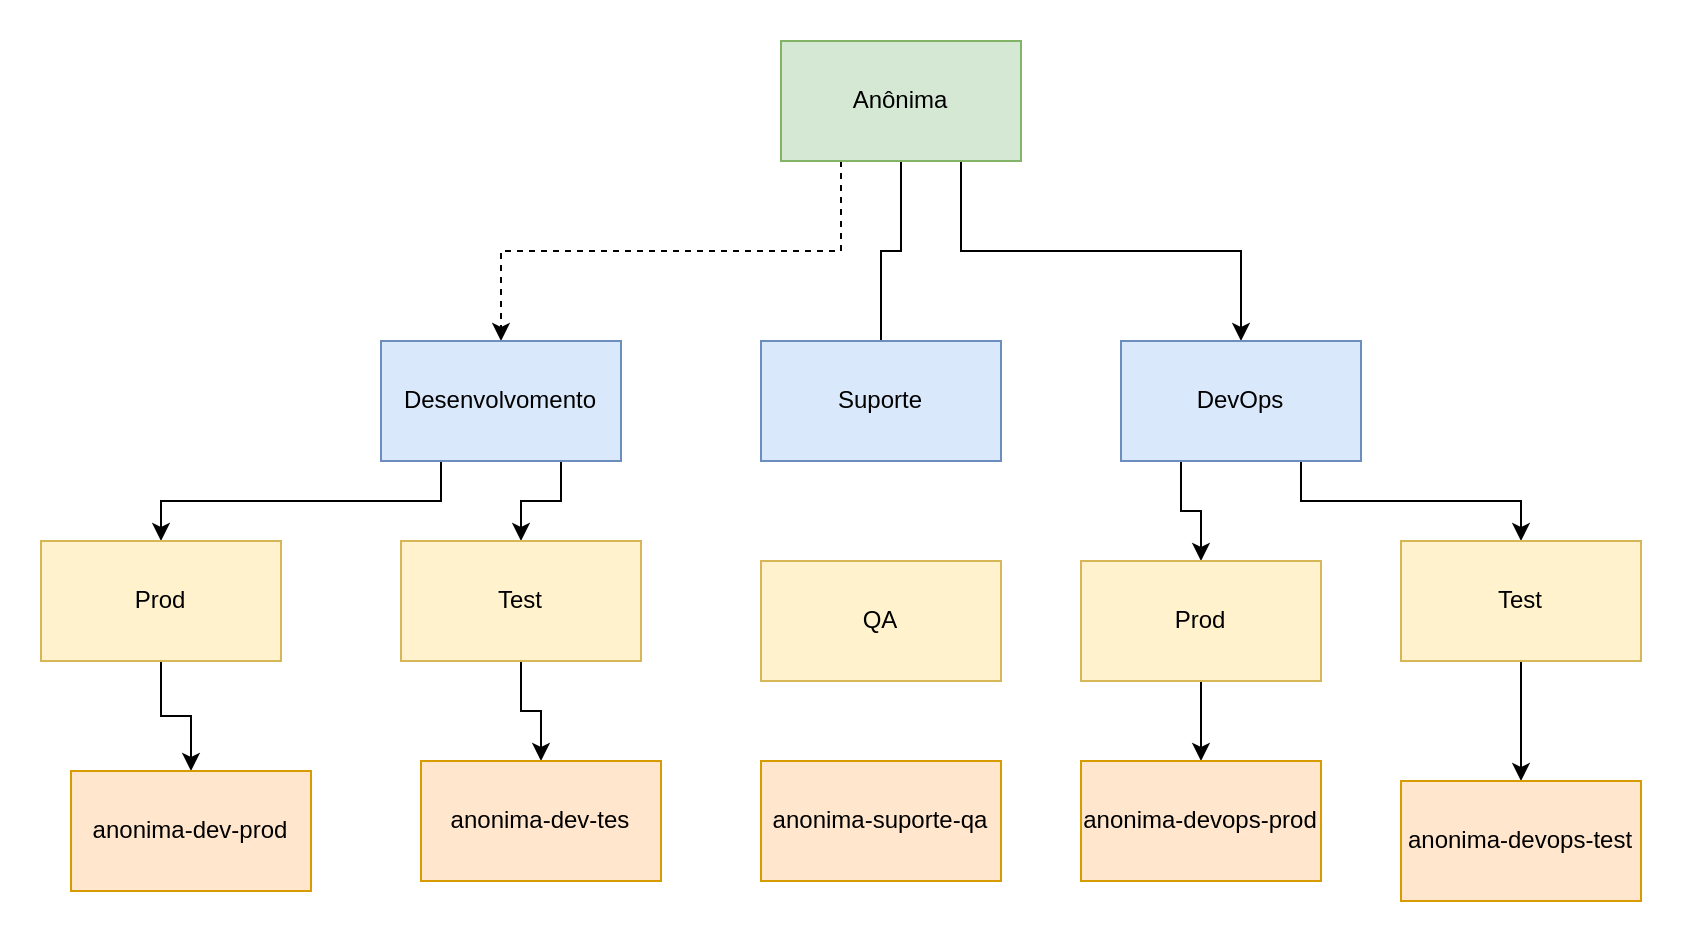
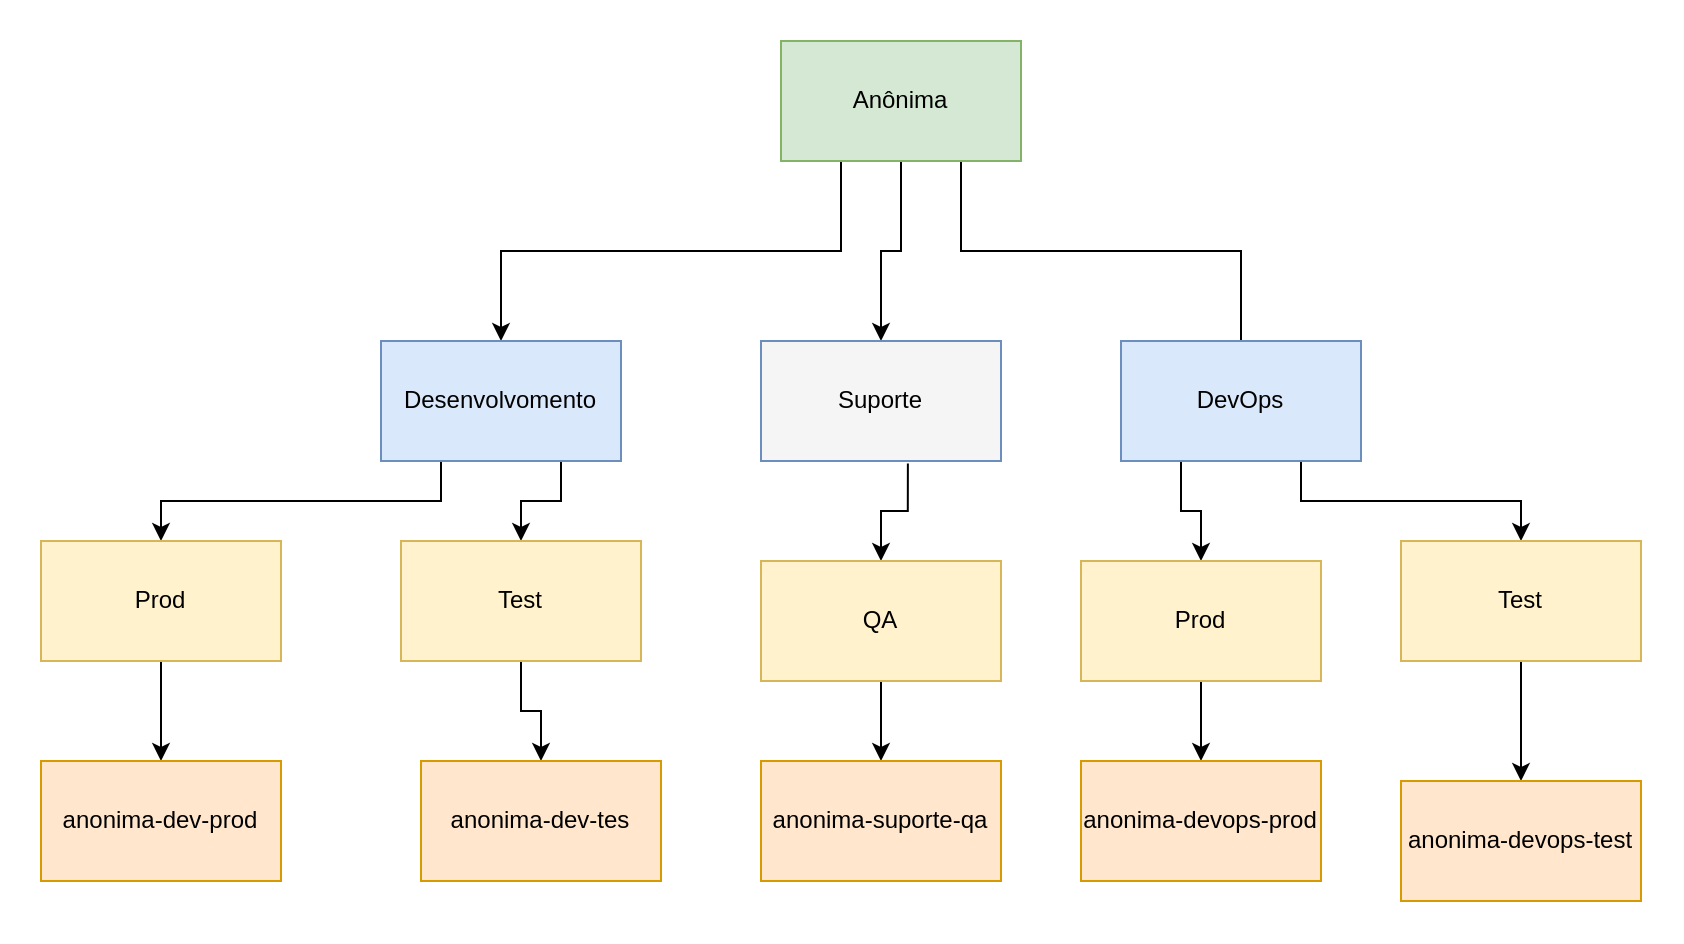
  <mxCell id="0" />
  <mxCell id="1" parent="0" />
- <mxCell id="2" style="edgeStyle=orthogonalEdgeStyle;rounded=0;orthogonalLoop=1;jettySize=auto;html=1;exitX=0.75;exitY=1;exitDx=0;exitDy=0;entryX=0.5;entryY=0;entryDx=0;entryDy=0;" edge="1" parent="1" source="5" target="13"><mxGeometry relative="1" as="geometry" /></mxCell>
- <mxCell id="3" style="edgeStyle=orthogonalEdgeStyle;rounded=0;orthogonalLoop=1;jettySize=auto;html=1;exitX=0.5;exitY=1;exitDx=0;exitDy=0;entryX=0.5;entryY=0;entryDx=0;entryDy=0;endArrow=none;" edge="1" parent="1" source="5" target="10"><mxGeometry relative="1" as="geometry" /></mxCell>
- <mxCell id="4" style="edgeStyle=orthogonalEdgeStyle;rounded=0;orthogonalLoop=1;jettySize=auto;html=1;exitX=0.25;exitY=1;exitDx=0;exitDy=0;entryX=0.5;entryY=0;entryDx=0;entryDy=0;dashed=1;" edge="1" parent="1" source="5" target="8"><mxGeometry relative="1" as="geometry" /></mxCell>
+ <mxCell id="2" style="edgeStyle=orthogonalEdgeStyle;rounded=0;orthogonalLoop=1;jettySize=auto;html=1;exitX=0.75;exitY=1;exitDx=0;exitDy=0;entryX=0.5;entryY=0;entryDx=0;entryDy=0;endArrow=none;" edge="1" parent="1" source="5" target="13"><mxGeometry relative="1" as="geometry" /></mxCell>
+ <mxCell id="3" style="edgeStyle=orthogonalEdgeStyle;rounded=0;orthogonalLoop=1;jettySize=auto;html=1;exitX=0.5;exitY=1;exitDx=0;exitDy=0;entryX=0.5;entryY=0;entryDx=0;entryDy=0;" edge="1" parent="1" source="5" target="10"><mxGeometry relative="1" as="geometry" /></mxCell>
+ <mxCell id="4" style="edgeStyle=orthogonalEdgeStyle;rounded=0;orthogonalLoop=1;jettySize=auto;html=1;exitX=0.25;exitY=1;exitDx=0;exitDy=0;entryX=0.5;entryY=0;entryDx=0;entryDy=0;" edge="1" parent="1" source="5" target="8"><mxGeometry relative="1" as="geometry" /></mxCell>
  <mxCell id="5" value="Anônima" style="rounded=0;whiteSpace=wrap;html=1;fillColor=#d5e8d4;strokeColor=#82b366;" vertex="1" parent="1"><mxGeometry x="390" y="20" width="120" height="60" as="geometry" /></mxCell>
  <mxCell id="6" style="edgeStyle=orthogonalEdgeStyle;rounded=0;orthogonalLoop=1;jettySize=auto;html=1;exitX=0.25;exitY=1;exitDx=0;exitDy=0;" edge="1" parent="1" source="8" target="17"><mxGeometry relative="1" as="geometry" /></mxCell>
  <mxCell id="7" style="edgeStyle=orthogonalEdgeStyle;rounded=0;orthogonalLoop=1;jettySize=auto;html=1;exitX=0.75;exitY=1;exitDx=0;exitDy=0;" edge="1" parent="1" source="8" target="19"><mxGeometry relative="1" as="geometry" /></mxCell>
  <mxCell id="8" value="Desenvolvomento" style="rounded=0;whiteSpace=wrap;html=1;fillColor=#dae8fc;strokeColor=#6c8ebf;" vertex="1" parent="1"><mxGeometry x="190" y="170" width="120" height="60" as="geometry" /></mxCell>
- <mxCell id="10" value="Suporte" style="rounded=0;whiteSpace=wrap;html=1;fillColor=#dae8fc;strokeColor=#6c8ebf;" vertex="1" parent="1"><mxGeometry x="380" y="170" width="120" height="60" as="geometry" /></mxCell>
+ <mxCell id="9" style="edgeStyle=orthogonalEdgeStyle;rounded=0;orthogonalLoop=1;jettySize=auto;html=1;exitX=0.612;exitY=1.02;exitDx=0;exitDy=0;exitPerimeter=0;" edge="1" parent="1" source="10" target="15"><mxGeometry relative="1" as="geometry" /></mxCell>
+ <mxCell id="10" value="Suporte" style="rounded=0;whiteSpace=wrap;html=1;fillColor=#f5f5f5;strokeColor=#6c8ebf;" vertex="1" parent="1"><mxGeometry x="380" y="170" width="120" height="60" as="geometry" /></mxCell>
  <mxCell id="11" style="edgeStyle=orthogonalEdgeStyle;rounded=0;orthogonalLoop=1;jettySize=auto;html=1;exitX=0.25;exitY=1;exitDx=0;exitDy=0;" edge="1" parent="1" source="13" target="21"><mxGeometry relative="1" as="geometry" /></mxCell>
  <mxCell id="12" style="edgeStyle=orthogonalEdgeStyle;rounded=0;orthogonalLoop=1;jettySize=auto;html=1;exitX=0.75;exitY=1;exitDx=0;exitDy=0;" edge="1" parent="1" source="13" target="23"><mxGeometry relative="1" as="geometry" /></mxCell>
  <mxCell id="13" value="DevOps" style="rounded=0;whiteSpace=wrap;html=1;fillColor=#dae8fc;strokeColor=#6c8ebf;" vertex="1" parent="1"><mxGeometry x="560" y="170" width="120" height="60" as="geometry" /></mxCell>
+ <mxCell id="14" style="edgeStyle=orthogonalEdgeStyle;rounded=0;orthogonalLoop=1;jettySize=auto;html=1;exitX=0.5;exitY=1;exitDx=0;exitDy=0;" edge="1" parent="1" source="15" target="26"><mxGeometry relative="1" as="geometry" /></mxCell>
  <mxCell id="15" value="QA" style="rounded=0;whiteSpace=wrap;html=1;fillColor=#fff2cc;strokeColor=#d6b656;" vertex="1" parent="1"><mxGeometry x="380" y="280" width="120" height="60" as="geometry" /></mxCell>
  <mxCell id="16" style="edgeStyle=orthogonalEdgeStyle;rounded=0;orthogonalLoop=1;jettySize=auto;html=1;exitX=0.5;exitY=1;exitDx=0;exitDy=0;" edge="1" parent="1" source="17" target="24"><mxGeometry relative="1" as="geometry" /></mxCell>
  <mxCell id="17" value="Prod" style="rounded=0;whiteSpace=wrap;html=1;fillColor=#fff2cc;strokeColor=#d6b656;" vertex="1" parent="1"><mxGeometry x="20" y="270" width="120" height="60" as="geometry" /></mxCell>
  <mxCell id="18" style="edgeStyle=orthogonalEdgeStyle;rounded=0;orthogonalLoop=1;jettySize=auto;html=1;exitX=0.5;exitY=1;exitDx=0;exitDy=0;" edge="1" parent="1" source="19" target="25"><mxGeometry relative="1" as="geometry" /></mxCell>
  <mxCell id="19" value="Test" style="rounded=0;whiteSpace=wrap;html=1;fillColor=#fff2cc;strokeColor=#d6b656;" vertex="1" parent="1"><mxGeometry x="200" y="270" width="120" height="60" as="geometry" /></mxCell>
  <mxCell id="20" style="edgeStyle=orthogonalEdgeStyle;rounded=0;orthogonalLoop=1;jettySize=auto;html=1;exitX=0.5;exitY=1;exitDx=0;exitDy=0;" edge="1" parent="1" source="21" target="27"><mxGeometry relative="1" as="geometry" /></mxCell>
  <mxCell id="21" value="Prod" style="rounded=0;whiteSpace=wrap;html=1;fillColor=#fff2cc;strokeColor=#d6b656;" vertex="1" parent="1"><mxGeometry x="540" y="280" width="120" height="60" as="geometry" /></mxCell>
  <mxCell id="22" style="edgeStyle=orthogonalEdgeStyle;rounded=0;orthogonalLoop=1;jettySize=auto;html=1;exitX=0.5;exitY=1;exitDx=0;exitDy=0;" edge="1" parent="1" source="23" target="28"><mxGeometry relative="1" as="geometry" /></mxCell>
  <mxCell id="23" value="Test" style="rounded=0;whiteSpace=wrap;html=1;fillColor=#fff2cc;strokeColor=#d6b656;" vertex="1" parent="1"><mxGeometry x="700" y="270" width="120" height="60" as="geometry" /></mxCell>
- <mxCell id="24" value="anonima-dev-prod" style="rounded=0;whiteSpace=wrap;html=1;fillColor=#ffe6cc;strokeColor=#d79b00;" vertex="1" parent="1"><mxGeometry x="35" y="385" width="120" height="60" as="geometry" /></mxCell>
+ <mxCell id="24" value="anonima-dev-prod" style="rounded=0;whiteSpace=wrap;html=1;fillColor=#ffe6cc;strokeColor=#d79b00;" vertex="1" parent="1"><mxGeometry x="20" y="380" width="120" height="60" as="geometry" /></mxCell>
  <mxCell id="25" value="anonima-dev-tes" style="rounded=0;whiteSpace=wrap;html=1;fillColor=#ffe6cc;strokeColor=#d79b00;" vertex="1" parent="1"><mxGeometry x="210" y="380" width="120" height="60" as="geometry" /></mxCell>
  <mxCell id="26" value="anonima-suporte-qa" style="rounded=0;whiteSpace=wrap;html=1;fillColor=#ffe6cc;strokeColor=#d79b00;" vertex="1" parent="1"><mxGeometry x="380" y="380" width="120" height="60" as="geometry" /></mxCell>
  <mxCell id="27" value="anonima-devops-prod" style="rounded=0;whiteSpace=wrap;html=1;fillColor=#ffe6cc;strokeColor=#d79b00;" vertex="1" parent="1"><mxGeometry x="540" y="380" width="120" height="60" as="geometry" /></mxCell>
  <mxCell id="28" value="anonima-devops-test" style="rounded=0;whiteSpace=wrap;html=1;fillColor=#ffe6cc;strokeColor=#d79b00;" vertex="1" parent="1"><mxGeometry x="700" y="390" width="120" height="60" as="geometry" /></mxCell>
